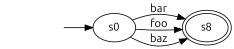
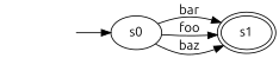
  digraph {
    rankdir=LR
    fontname=Ubuntu
    node [fontname=Ubuntu]
    edge [fontname=Ubuntu]
-   s1 [peripheries=2 label=s8]
+   s1 [peripheries=2]
    s0
    _start_ [style=invis]
    s0 -> s1 [label=bar]
    s0 -> s1 [label=foo]
    s0 -> s1 [label=baz]
    _start_ -> s0
  }
